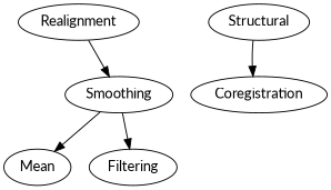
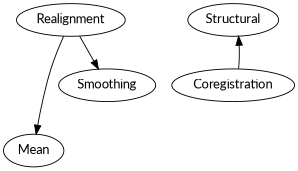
  digraph {
    fontname=Lato
    node [fontname=Lato]
    edge [fontname=Lato]
    Realignment
    Mean
    Smoothing
-   Filtering
    Structural
    Coregistration
-   Smoothing -> Mean
+   Realignment -> Mean
    Realignment -> Smoothing
-   Smoothing -> Filtering
-   Structural -> Coregistration
+   Coregistration -> Structural
  }
